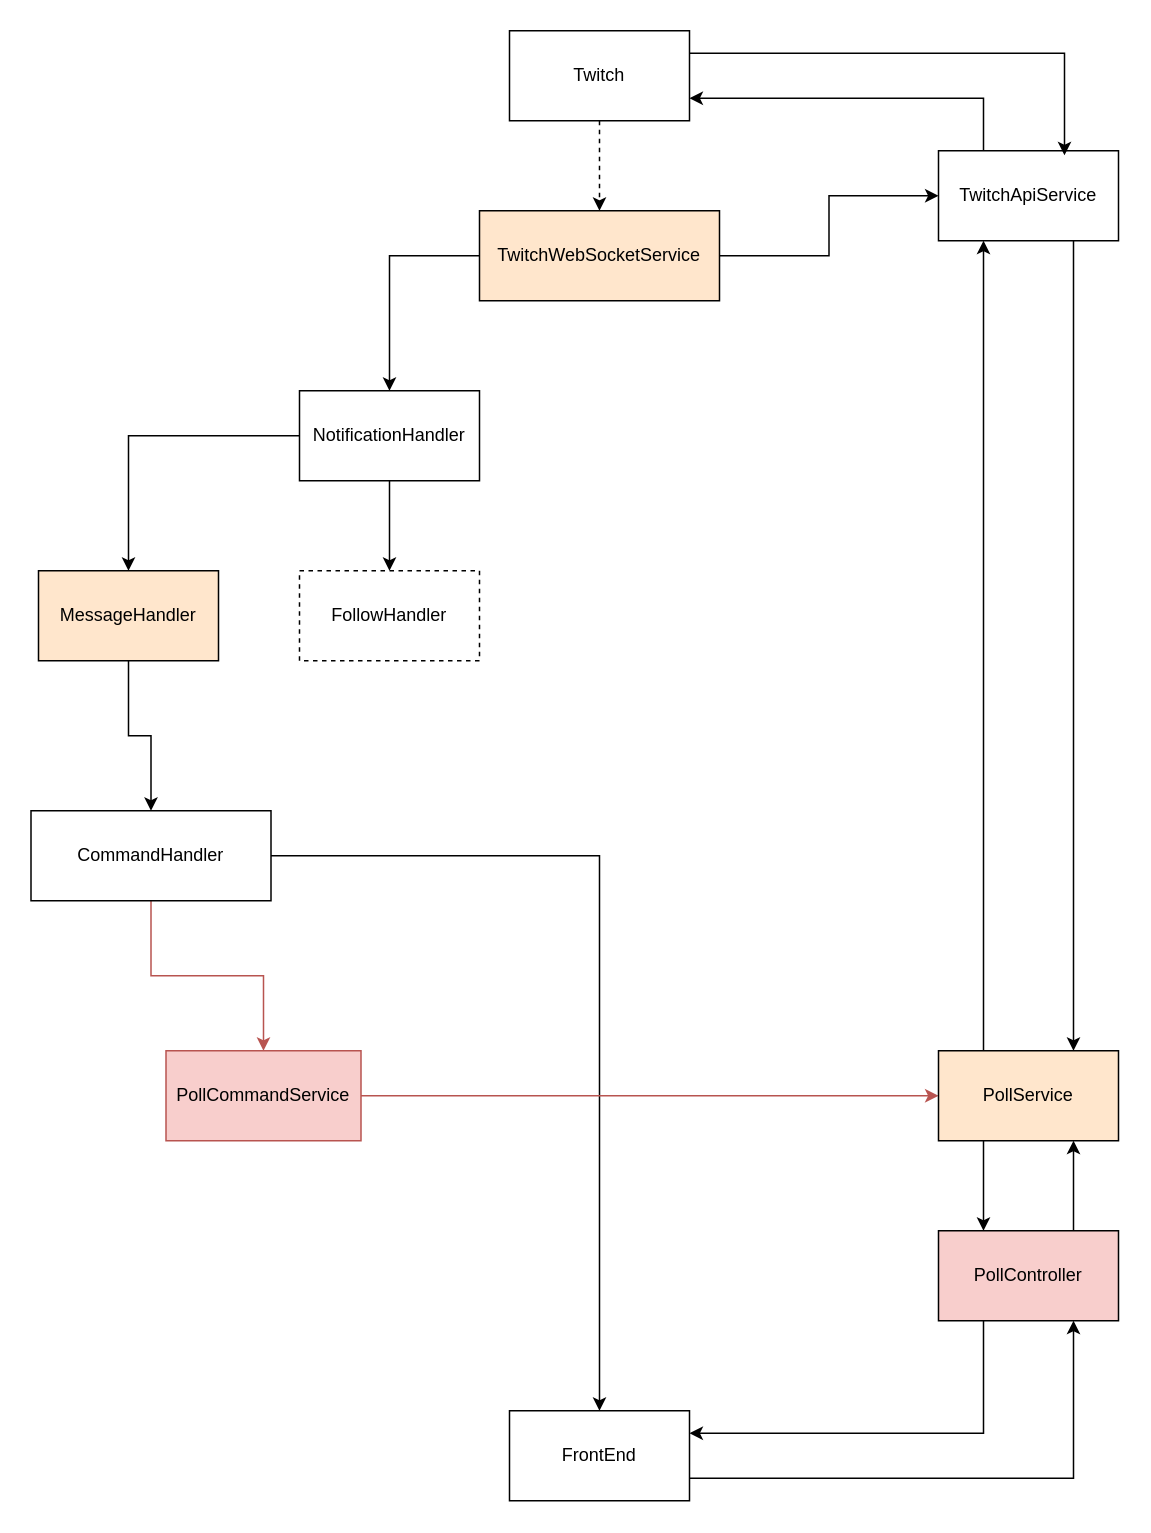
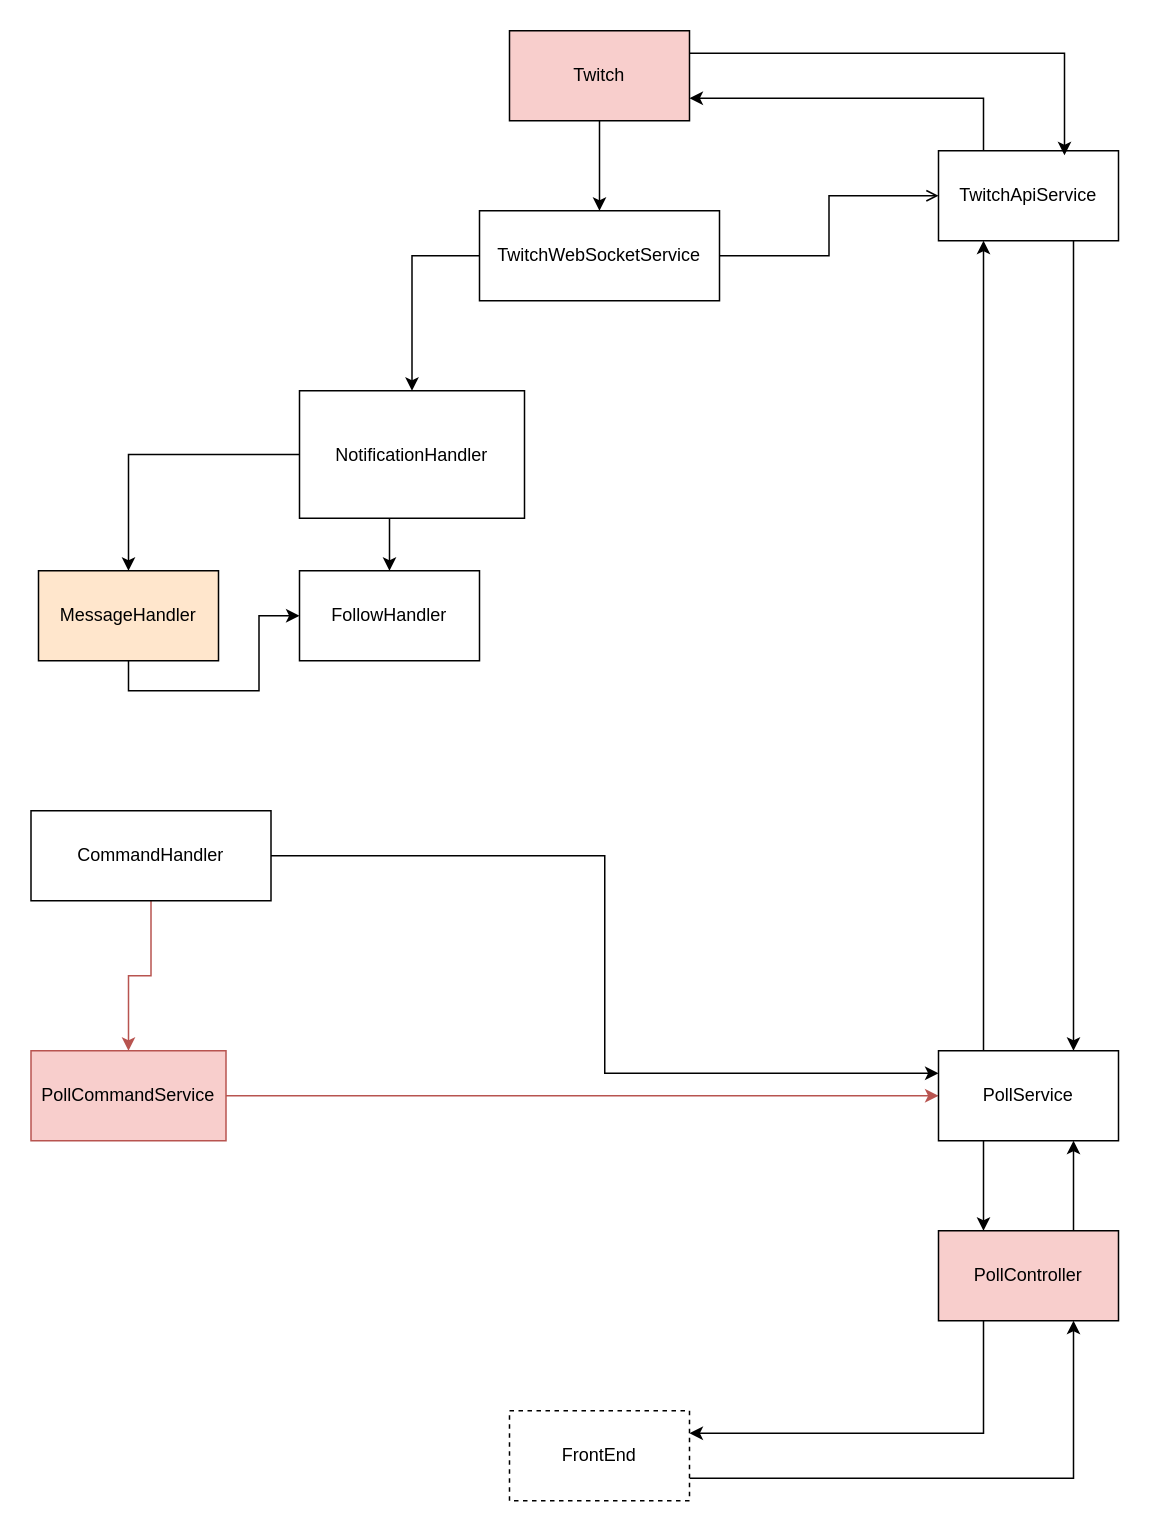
  <mxCell id="0" />
  <mxCell id="1" parent="0" />
- <mxCell id="2" value="Twitch" style="rounded=0;whiteSpace=wrap;html=1;" vertex="1" parent="1"><mxGeometry x="339" y="20" width="120" height="60" as="geometry" /></mxCell>
+ <mxCell id="2" value="Twitch" style="rounded=0;whiteSpace=wrap;html=1;fillColor=#f8cecc;" vertex="1" parent="1"><mxGeometry x="339" y="20" width="120" height="60" as="geometry" /></mxCell>
  <mxCell id="3" style="edgeStyle=orthogonalEdgeStyle;rounded=0;orthogonalLoop=1;jettySize=auto;html=1;exitX=0;exitY=0.5;exitDx=0;exitDy=0;entryX=0.5;entryY=0;entryDx=0;entryDy=0;" edge="1" parent="1" source="5" target="11"><mxGeometry relative="1" as="geometry" /></mxCell>
- <mxCell id="4" style="edgeStyle=orthogonalEdgeStyle;rounded=0;orthogonalLoop=1;jettySize=auto;html=1;exitX=1;exitY=0.5;exitDx=0;exitDy=0;entryX=0;entryY=0.5;entryDx=0;entryDy=0;" edge="1" parent="1" source="5" target="8"><mxGeometry relative="1" as="geometry" /></mxCell>
- <mxCell id="5" value="TwitchWebSocketService" style="rounded=0;whiteSpace=wrap;html=1;fillColor=#ffe6cc;" vertex="1" parent="1"><mxGeometry x="319" y="140" width="160" height="60" as="geometry" /></mxCell>
+ <mxCell id="4" style="edgeStyle=orthogonalEdgeStyle;rounded=0;orthogonalLoop=1;jettySize=auto;html=1;exitX=1;exitY=0.5;exitDx=0;exitDy=0;entryX=0;entryY=0.5;entryDx=0;entryDy=0;endArrow=open;" edge="1" parent="1" source="5" target="8"><mxGeometry relative="1" as="geometry" /></mxCell>
+ <mxCell id="5" value="TwitchWebSocketService" style="rounded=0;whiteSpace=wrap;html=1;" vertex="1" parent="1"><mxGeometry x="319" y="140" width="160" height="60" as="geometry" /></mxCell>
  <mxCell id="6" style="edgeStyle=orthogonalEdgeStyle;rounded=0;orthogonalLoop=1;jettySize=auto;html=1;exitX=0.75;exitY=1;exitDx=0;exitDy=0;entryX=0.75;entryY=0;entryDx=0;entryDy=0;" edge="1" parent="1" source="8" target="24"><mxGeometry relative="1" as="geometry" /></mxCell>
  <mxCell id="7" style="edgeStyle=orthogonalEdgeStyle;rounded=0;orthogonalLoop=1;jettySize=auto;html=1;exitX=0.25;exitY=0;exitDx=0;exitDy=0;entryX=1;entryY=0.75;entryDx=0;entryDy=0;" edge="1" parent="1" source="8" target="2"><mxGeometry relative="1" as="geometry" /></mxCell>
  <mxCell id="8" value="TwitchApiService" style="rounded=0;whiteSpace=wrap;html=1;" vertex="1" parent="1"><mxGeometry x="625" y="100" width="120" height="60" as="geometry" /></mxCell>
  <mxCell id="9" style="edgeStyle=orthogonalEdgeStyle;rounded=0;orthogonalLoop=1;jettySize=auto;html=1;exitX=0;exitY=0.5;exitDx=0;exitDy=0;entryX=0.5;entryY=0;entryDx=0;entryDy=0;" edge="1" parent="1" source="11" target="13"><mxGeometry relative="1" as="geometry" /></mxCell>
  <mxCell id="10" style="edgeStyle=orthogonalEdgeStyle;rounded=0;orthogonalLoop=1;jettySize=auto;html=1;exitX=0.5;exitY=1;exitDx=0;exitDy=0;entryX=0.5;entryY=0;entryDx=0;entryDy=0;" edge="1" parent="1" source="11" target="19"><mxGeometry relative="1" as="geometry" /></mxCell>
- <mxCell id="11" value="NotificationHandler" style="rounded=0;whiteSpace=wrap;html=1;" vertex="1" parent="1"><mxGeometry x="199" y="260" width="120" height="60" as="geometry" /></mxCell>
- <mxCell id="12" style="edgeStyle=orthogonalEdgeStyle;rounded=0;orthogonalLoop=1;jettySize=auto;html=1;exitX=0.5;exitY=1;exitDx=0;exitDy=0;entryX=0.5;entryY=0;entryDx=0;entryDy=0;" edge="1" parent="1" source="13" target="16"><mxGeometry relative="1" as="geometry" /></mxCell>
+ <mxCell id="11" value="NotificationHandler" style="rounded=0;whiteSpace=wrap;html=1;" vertex="1" parent="1"><mxGeometry x="199" y="260" width="150" height="85" as="geometry" /></mxCell>
+ <mxCell id="12" style="edgeStyle=orthogonalEdgeStyle;rounded=0;orthogonalLoop=1;jettySize=auto;html=1;exitX=0.5;exitY=1;exitDx=0;exitDy=0;" edge="1" parent="1" source="13" target="19"><mxGeometry relative="1" as="geometry" /></mxCell>
  <mxCell id="13" value="MessageHandler" style="rounded=0;whiteSpace=wrap;html=1;fillColor=#ffe6cc;" vertex="1" parent="1"><mxGeometry x="25" y="380" width="120" height="60" as="geometry" /></mxCell>
  <mxCell id="14" style="edgeStyle=orthogonalEdgeStyle;rounded=0;orthogonalLoop=1;jettySize=auto;html=1;exitX=0.5;exitY=1;exitDx=0;exitDy=0;entryX=0.5;entryY=0;entryDx=0;entryDy=0;fillColor=#f8cecc;strokeColor=#b85450;" edge="1" parent="1" source="16" target="18"><mxGeometry relative="1" as="geometry" /></mxCell>
- <mxCell id="15" style="edgeStyle=orthogonalEdgeStyle;rounded=0;orthogonalLoop=1;jettySize=auto;html=1;exitX=1;exitY=0.5;exitDx=0;exitDy=0;" edge="1" parent="1" source="16" target="21"><mxGeometry relative="1" as="geometry" /></mxCell>
+ <mxCell id="15" style="edgeStyle=orthogonalEdgeStyle;rounded=0;orthogonalLoop=1;jettySize=auto;html=1;exitX=1;exitY=0.5;exitDx=0;exitDy=0;entryX=0;entryY=0.25;entryDx=0;entryDy=0;" edge="1" parent="1" source="16" target="24"><mxGeometry relative="1" as="geometry" /></mxCell>
  <mxCell id="16" value="CommandHandler" style="rounded=0;whiteSpace=wrap;html=1;" vertex="1" parent="1"><mxGeometry x="20" y="540" width="160" height="60" as="geometry" /></mxCell>
  <mxCell id="17" style="edgeStyle=orthogonalEdgeStyle;rounded=0;orthogonalLoop=1;jettySize=auto;html=1;exitX=1;exitY=0.5;exitDx=0;exitDy=0;entryX=0;entryY=0.5;entryDx=0;entryDy=0;fillColor=#f8cecc;strokeColor=#b85450;" edge="1" parent="1" source="18" target="24"><mxGeometry relative="1" as="geometry" /></mxCell>
- <mxCell id="18" value="PollCommandService" style="rounded=0;whiteSpace=wrap;html=1;fillColor=#f8cecc;strokeColor=#b85450;" vertex="1" parent="1"><mxGeometry x="110" y="700" width="130" height="60" as="geometry" /></mxCell>
- <mxCell id="19" value="FollowHandler" style="rounded=0;whiteSpace=wrap;html=1;dashed=1;" vertex="1" parent="1"><mxGeometry x="199" y="380" width="120" height="60" as="geometry" /></mxCell>
+ <mxCell id="18" value="PollCommandService" style="rounded=0;whiteSpace=wrap;html=1;fillColor=#f8cecc;strokeColor=#b85450;" vertex="1" parent="1"><mxGeometry x="20" y="700" width="130" height="60" as="geometry" /></mxCell>
+ <mxCell id="19" value="FollowHandler" style="rounded=0;whiteSpace=wrap;html=1;" vertex="1" parent="1"><mxGeometry x="199" y="380" width="120" height="60" as="geometry" /></mxCell>
  <mxCell id="20" style="edgeStyle=orthogonalEdgeStyle;rounded=0;orthogonalLoop=1;jettySize=auto;html=1;exitX=1;exitY=0.75;exitDx=0;exitDy=0;entryX=0.75;entryY=1;entryDx=0;entryDy=0;" edge="1" parent="1" source="21" target="29"><mxGeometry relative="1" as="geometry" /></mxCell>
- <mxCell id="21" value="FrontEnd" style="rounded=0;whiteSpace=wrap;html=1;" vertex="1" parent="1"><mxGeometry x="339" y="940" width="120" height="60" as="geometry" /></mxCell>
+ <mxCell id="21" value="FrontEnd" style="rounded=0;whiteSpace=wrap;html=1;dashed=1;" vertex="1" parent="1"><mxGeometry x="339" y="940" width="120" height="60" as="geometry" /></mxCell>
  <mxCell id="22" style="edgeStyle=orthogonalEdgeStyle;rounded=0;orthogonalLoop=1;jettySize=auto;html=1;exitX=0.25;exitY=0;exitDx=0;exitDy=0;entryX=0.25;entryY=1;entryDx=0;entryDy=0;" edge="1" parent="1" source="24" target="8"><mxGeometry relative="1" as="geometry" /></mxCell>
  <mxCell id="23" style="edgeStyle=orthogonalEdgeStyle;rounded=0;orthogonalLoop=1;jettySize=auto;html=1;exitX=0.25;exitY=1;exitDx=0;exitDy=0;entryX=0.25;entryY=0;entryDx=0;entryDy=0;" edge="1" parent="1" source="24" target="29"><mxGeometry relative="1" as="geometry" /></mxCell>
- <mxCell id="24" value="PollService" style="rounded=0;whiteSpace=wrap;html=1;fillColor=#ffe6cc;" vertex="1" parent="1"><mxGeometry x="625" y="700" width="120" height="60" as="geometry" /></mxCell>
- <mxCell id="25" value="" style="endArrow=classic;html=1;rounded=0;exitX=0.5;exitY=1;exitDx=0;exitDy=0;entryX=0.5;entryY=0;entryDx=0;entryDy=0;dashed=1;" edge="1" parent="1" source="2" target="5"><mxGeometry width="50" height="50" relative="1" as="geometry"><mxPoint x="375" y="390" as="sourcePoint" /><mxPoint x="485" y="110" as="targetPoint" /></mxGeometry></mxCell>
+ <mxCell id="24" value="PollService" style="rounded=0;whiteSpace=wrap;html=1;" vertex="1" parent="1"><mxGeometry x="625" y="700" width="120" height="60" as="geometry" /></mxCell>
+ <mxCell id="25" value="" style="endArrow=classic;html=1;rounded=0;exitX=0.5;exitY=1;exitDx=0;exitDy=0;entryX=0.5;entryY=0;entryDx=0;entryDy=0;" edge="1" parent="1" source="2" target="5"><mxGeometry width="50" height="50" relative="1" as="geometry"><mxPoint x="375" y="390" as="sourcePoint" /><mxPoint x="485" y="110" as="targetPoint" /></mxGeometry></mxCell>
  <mxCell id="26" style="edgeStyle=orthogonalEdgeStyle;rounded=0;orthogonalLoop=1;jettySize=auto;html=1;exitX=1;exitY=0.25;exitDx=0;exitDy=0;entryX=0.7;entryY=0.05;entryDx=0;entryDy=0;entryPerimeter=0;" edge="1" parent="1" source="2" target="8"><mxGeometry relative="1" as="geometry" /></mxCell>
  <mxCell id="27" style="edgeStyle=orthogonalEdgeStyle;rounded=0;orthogonalLoop=1;jettySize=auto;html=1;exitX=0.75;exitY=0;exitDx=0;exitDy=0;entryX=0.75;entryY=1;entryDx=0;entryDy=0;" edge="1" parent="1" source="29" target="24"><mxGeometry relative="1" as="geometry" /></mxCell>
  <mxCell id="28" style="edgeStyle=orthogonalEdgeStyle;rounded=0;orthogonalLoop=1;jettySize=auto;html=1;exitX=0.25;exitY=1;exitDx=0;exitDy=0;entryX=1;entryY=0.25;entryDx=0;entryDy=0;" edge="1" parent="1" source="29" target="21"><mxGeometry relative="1" as="geometry" /></mxCell>
  <mxCell id="29" value="PollController" style="rounded=0;whiteSpace=wrap;html=1;fillColor=#f8cecc;" vertex="1" parent="1"><mxGeometry x="625" y="820" width="120" height="60" as="geometry" /></mxCell>
